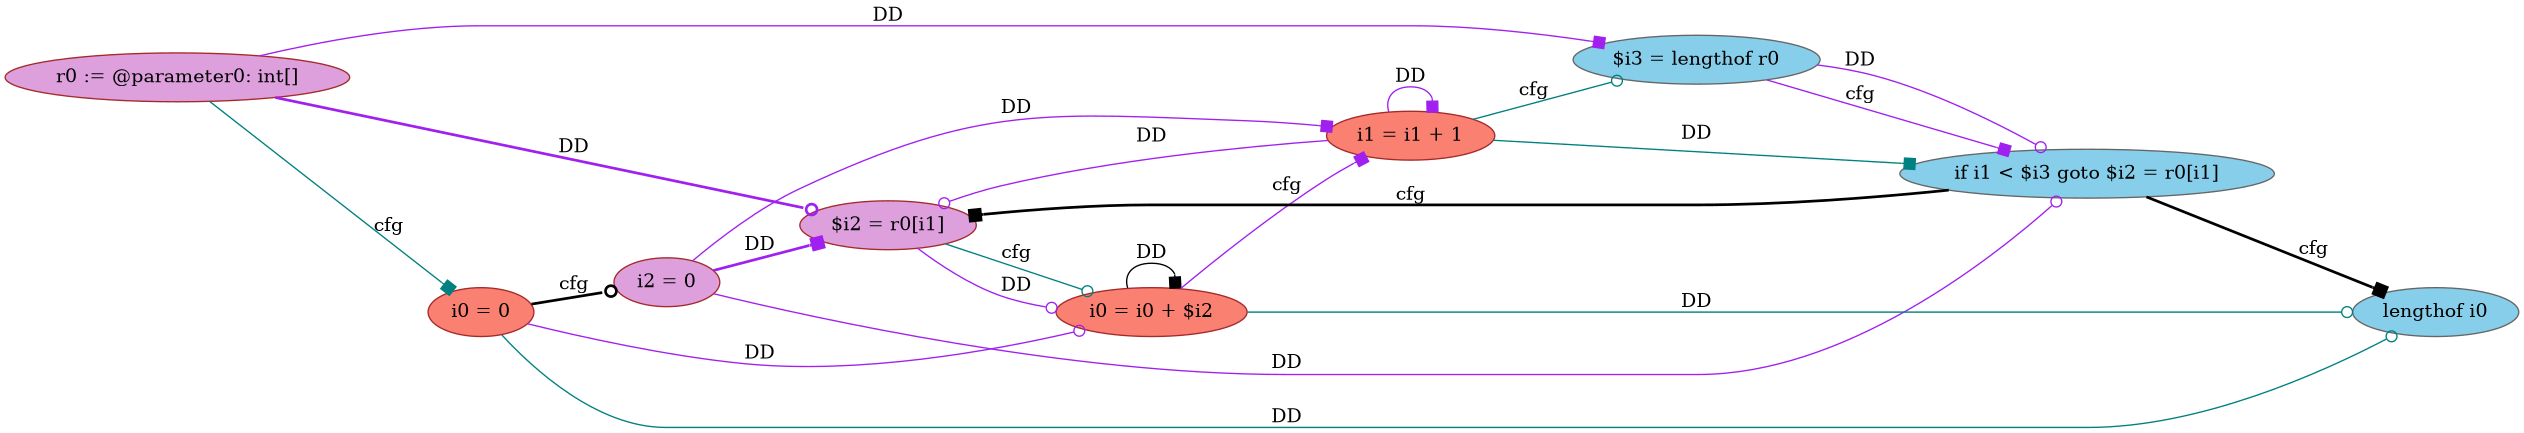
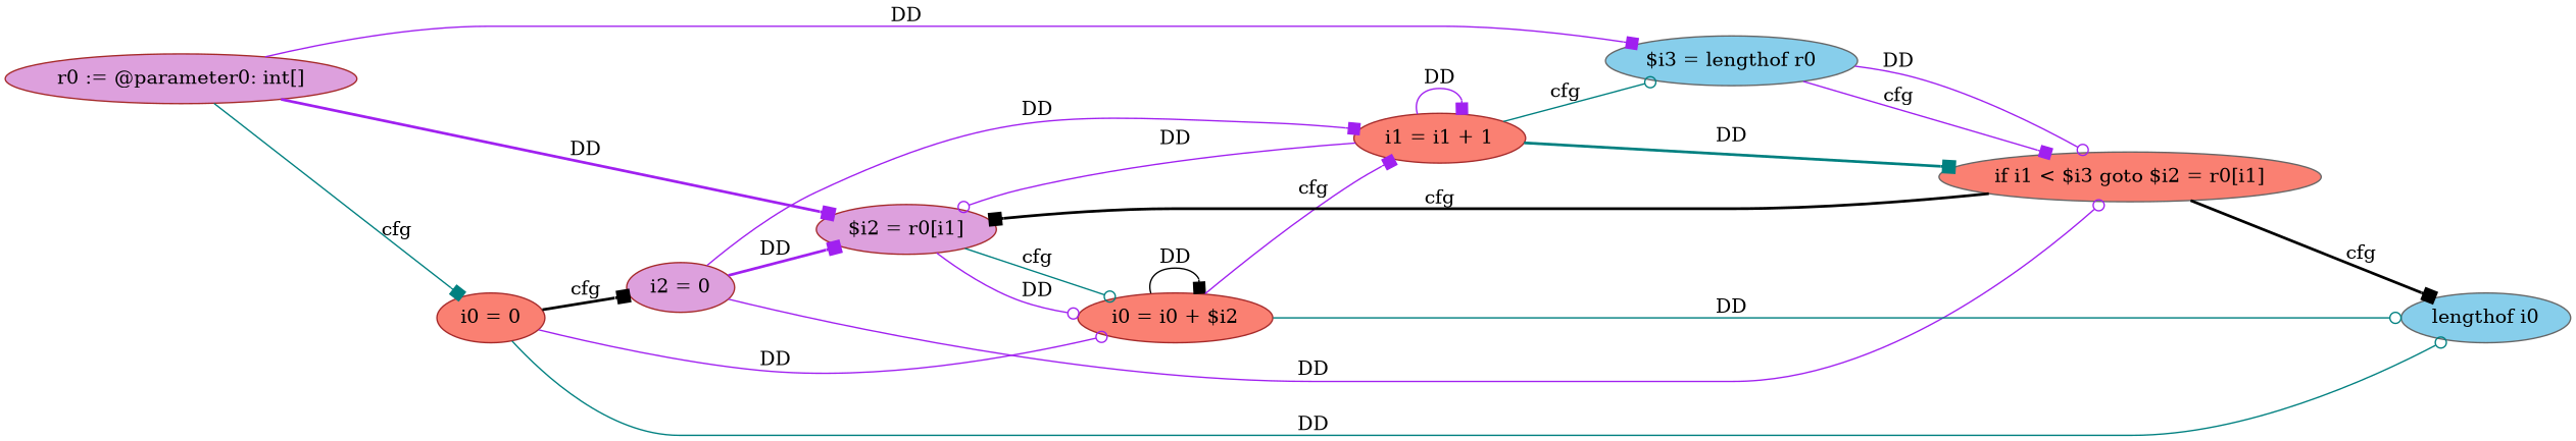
  digraph {
    rankdir=LR
    node [color=brown fillcolor=plum style=filled]
    edge [arrowhead=box color=purple style=solid]
    n1 [label="r0 := @parameter0: int[]"]
    n2 [fillcolor=salmon label="i0 = 0"]
    n3 [label="$i2 = r0[i1]"]
    n4 [color=gray40 fillcolor=skyblue label="$i3 = lengthof r0"]
    n5 [label="i2 = 0"]
    n6 [fillcolor=salmon label="i0 = i0 + $i2"]
    n7 [color=gray40 fillcolor=skyblue label="lengthof i0"]
-   n8 [color=gray40 fillcolor=skyblue label="if i1 < $i3 goto $i2 = r0[i1]"]
+   n8 [color=gray40 fillcolor=salmon label="if i1 < $i3 goto $i2 = r0[i1]"]
    n9 [fillcolor=salmon label="i1 = i1 + 1"]
    n1 -> n2 [color=teal label=cfg]
-   n1 -> n3 [arrowhead=odot label=DD style=bold]
+   n1 -> n3 [label=DD style=bold]
    n1 -> n4 [label=DD]
-   n2 -> n5 [arrowhead=odot color=black label=cfg style=bold]
+   n2 -> n5 [color=black label=cfg style=bold]
    n2 -> n6 [arrowhead=odot label=DD]
    n2 -> n7 [arrowhead=odot color=teal label=DD]
    n3 -> n6 [arrowhead=odot label=DD]
    n3 -> n6 [arrowhead=odot color=teal label=cfg]
    n4 -> n8 [arrowhead=odot label=DD]
    n4 -> n8 [label=cfg]
    n5 -> n3 [label=DD style=bold]
    n5 -> n8 [arrowhead=odot label=DD]
    n5 -> n9 [label=DD]
    n6 -> n6 [color=black label=DD]
    n6 -> n7 [arrowhead=odot color=teal label=DD]
    n6 -> n9 [label=cfg]
    n8 -> n3 [color=black label=cfg style=bold]
    n8 -> n7 [color=black label=cfg style=bold]
    n9 -> n3 [arrowhead=odot label=DD]
    n9 -> n4 [arrowhead=odot color=teal label=cfg]
-   n9 -> n8 [color=teal label=DD]
+   n9 -> n8 [color=teal label=DD style=bold]
    n9 -> n9 [label=DD]
  }
